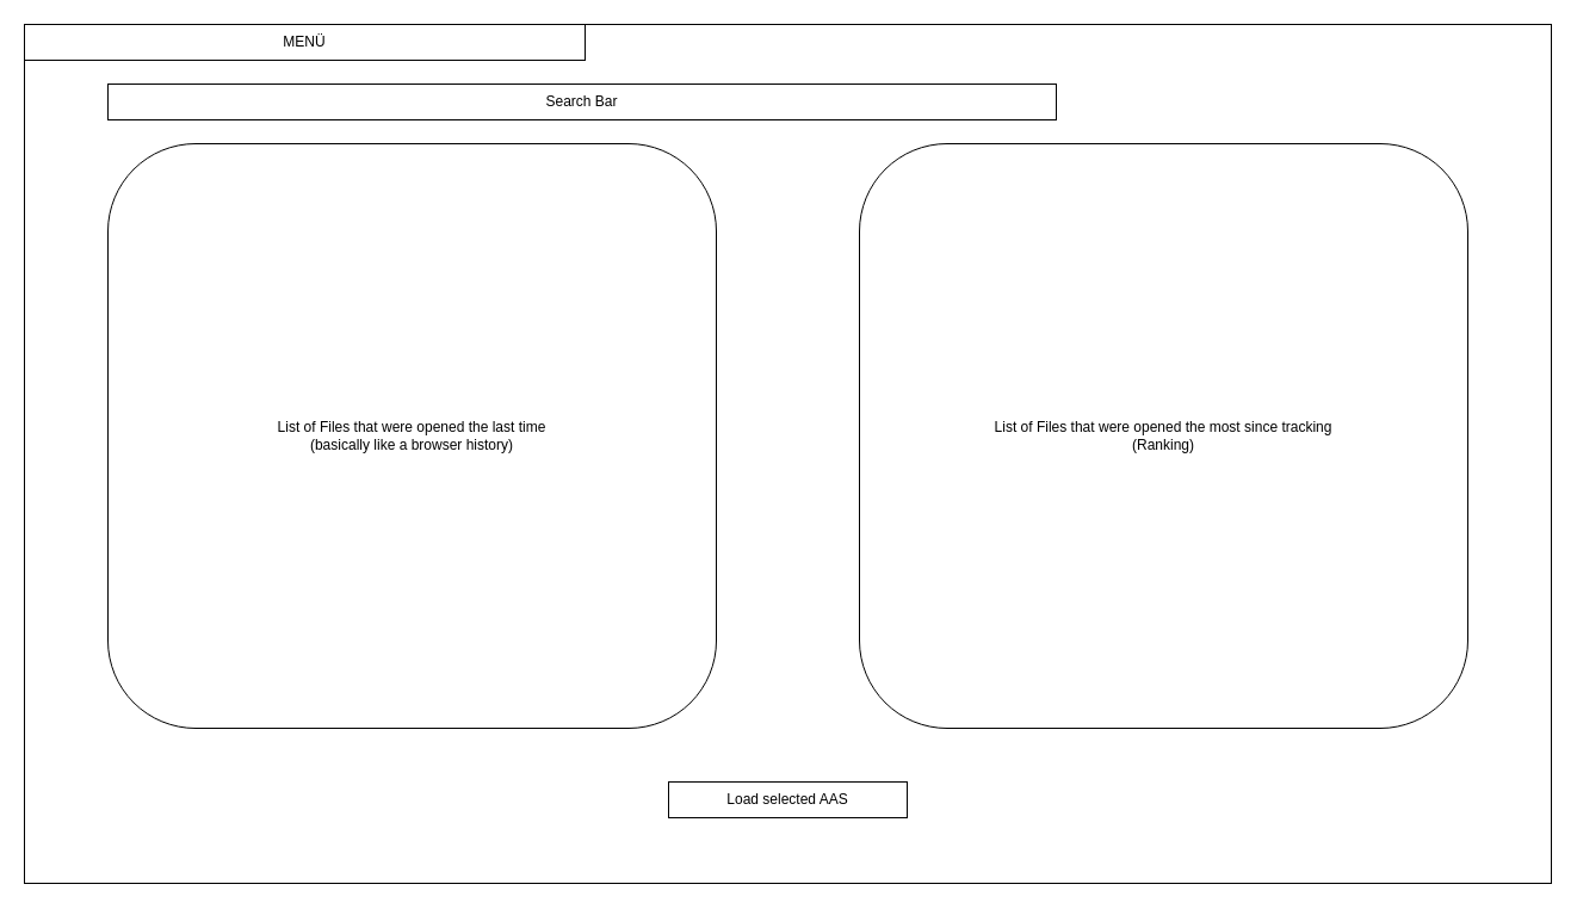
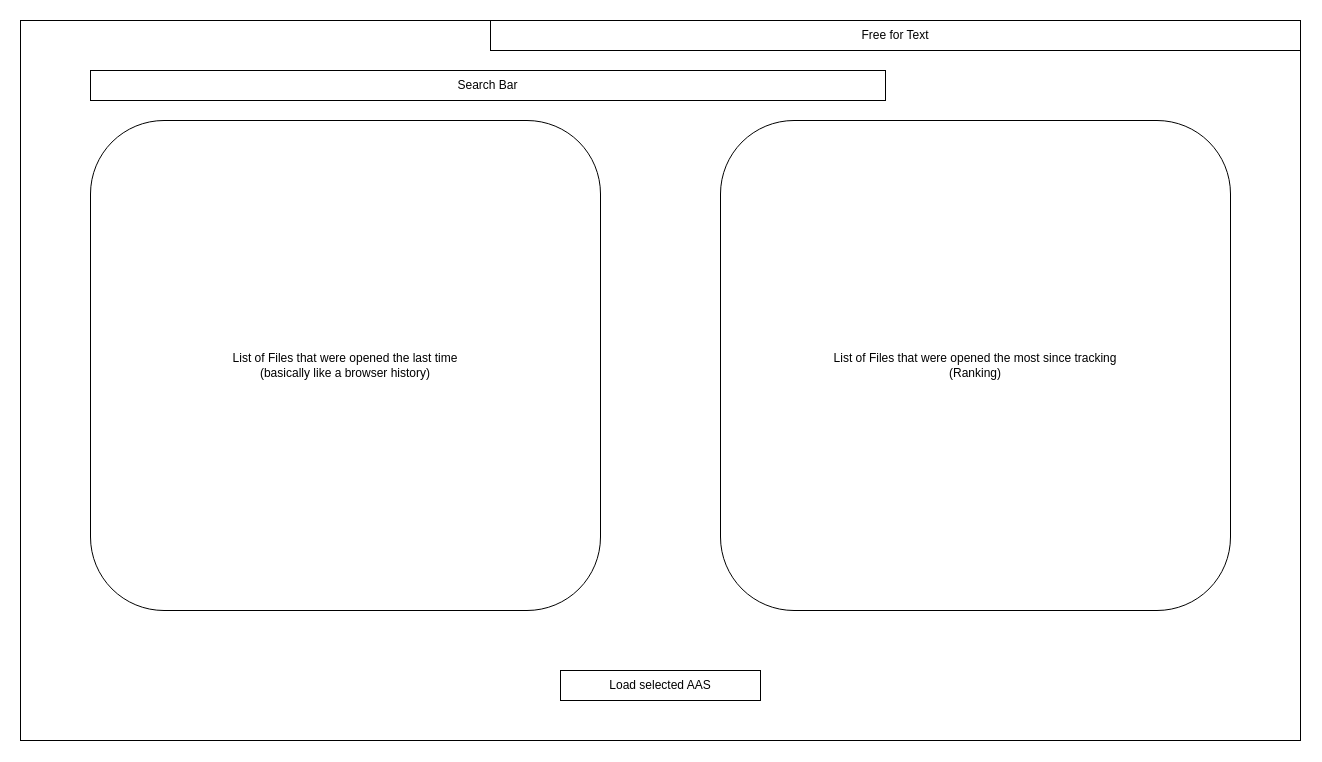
  <mxCell id="0" />
  <mxCell id="1" parent="0" />
  <mxCell id="2" value="" style="rounded=0;whiteSpace=wrap;html=1;" vertex="1" parent="1"><mxGeometry x="20" y="20" width="1280" height="720" as="geometry" /></mxCell>
- <mxCell id="3" value="MENÜ" style="rounded=0;whiteSpace=wrap;html=1;" vertex="1" parent="1"><mxGeometry x="20" y="20" width="470" height="30" as="geometry" /></mxCell>
+ <mxCell id="4" value="Free for Text" style="rounded=0;whiteSpace=wrap;html=1;" vertex="1" parent="1"><mxGeometry x="490" y="20" width="810" height="30" as="geometry" /></mxCell>
  <mxCell id="5" value="List of Files that were opened the last time&lt;br&gt;(basically like a browser history)" style="rounded=1;whiteSpace=wrap;html=1;" vertex="1" parent="1"><mxGeometry x="90" y="120" width="510" height="490" as="geometry" /></mxCell>
- <mxCell id="6" value="Load selected AAS" style="rounded=0;whiteSpace=wrap;html=1;" vertex="1" parent="1"><mxGeometry x="560" y="655" width="200" height="30" as="geometry" /></mxCell>
+ <mxCell id="6" value="Load selected AAS" style="rounded=0;whiteSpace=wrap;html=1;" vertex="1" parent="1"><mxGeometry x="560" y="670" width="200" height="30" as="geometry" /></mxCell>
  <mxCell id="7" value="List of Files that were opened the most since tracking&lt;br style=&quot;border-color: var(--border-color);&quot;&gt;(Ranking)" style="rounded=1;whiteSpace=wrap;html=1;" vertex="1" parent="1"><mxGeometry x="720" y="120" width="510" height="490" as="geometry" /></mxCell>
  <mxCell id="8" value="Search Bar" style="rounded=0;whiteSpace=wrap;html=1;" vertex="1" parent="1"><mxGeometry x="90" y="70" width="795" height="30" as="geometry" /></mxCell>
